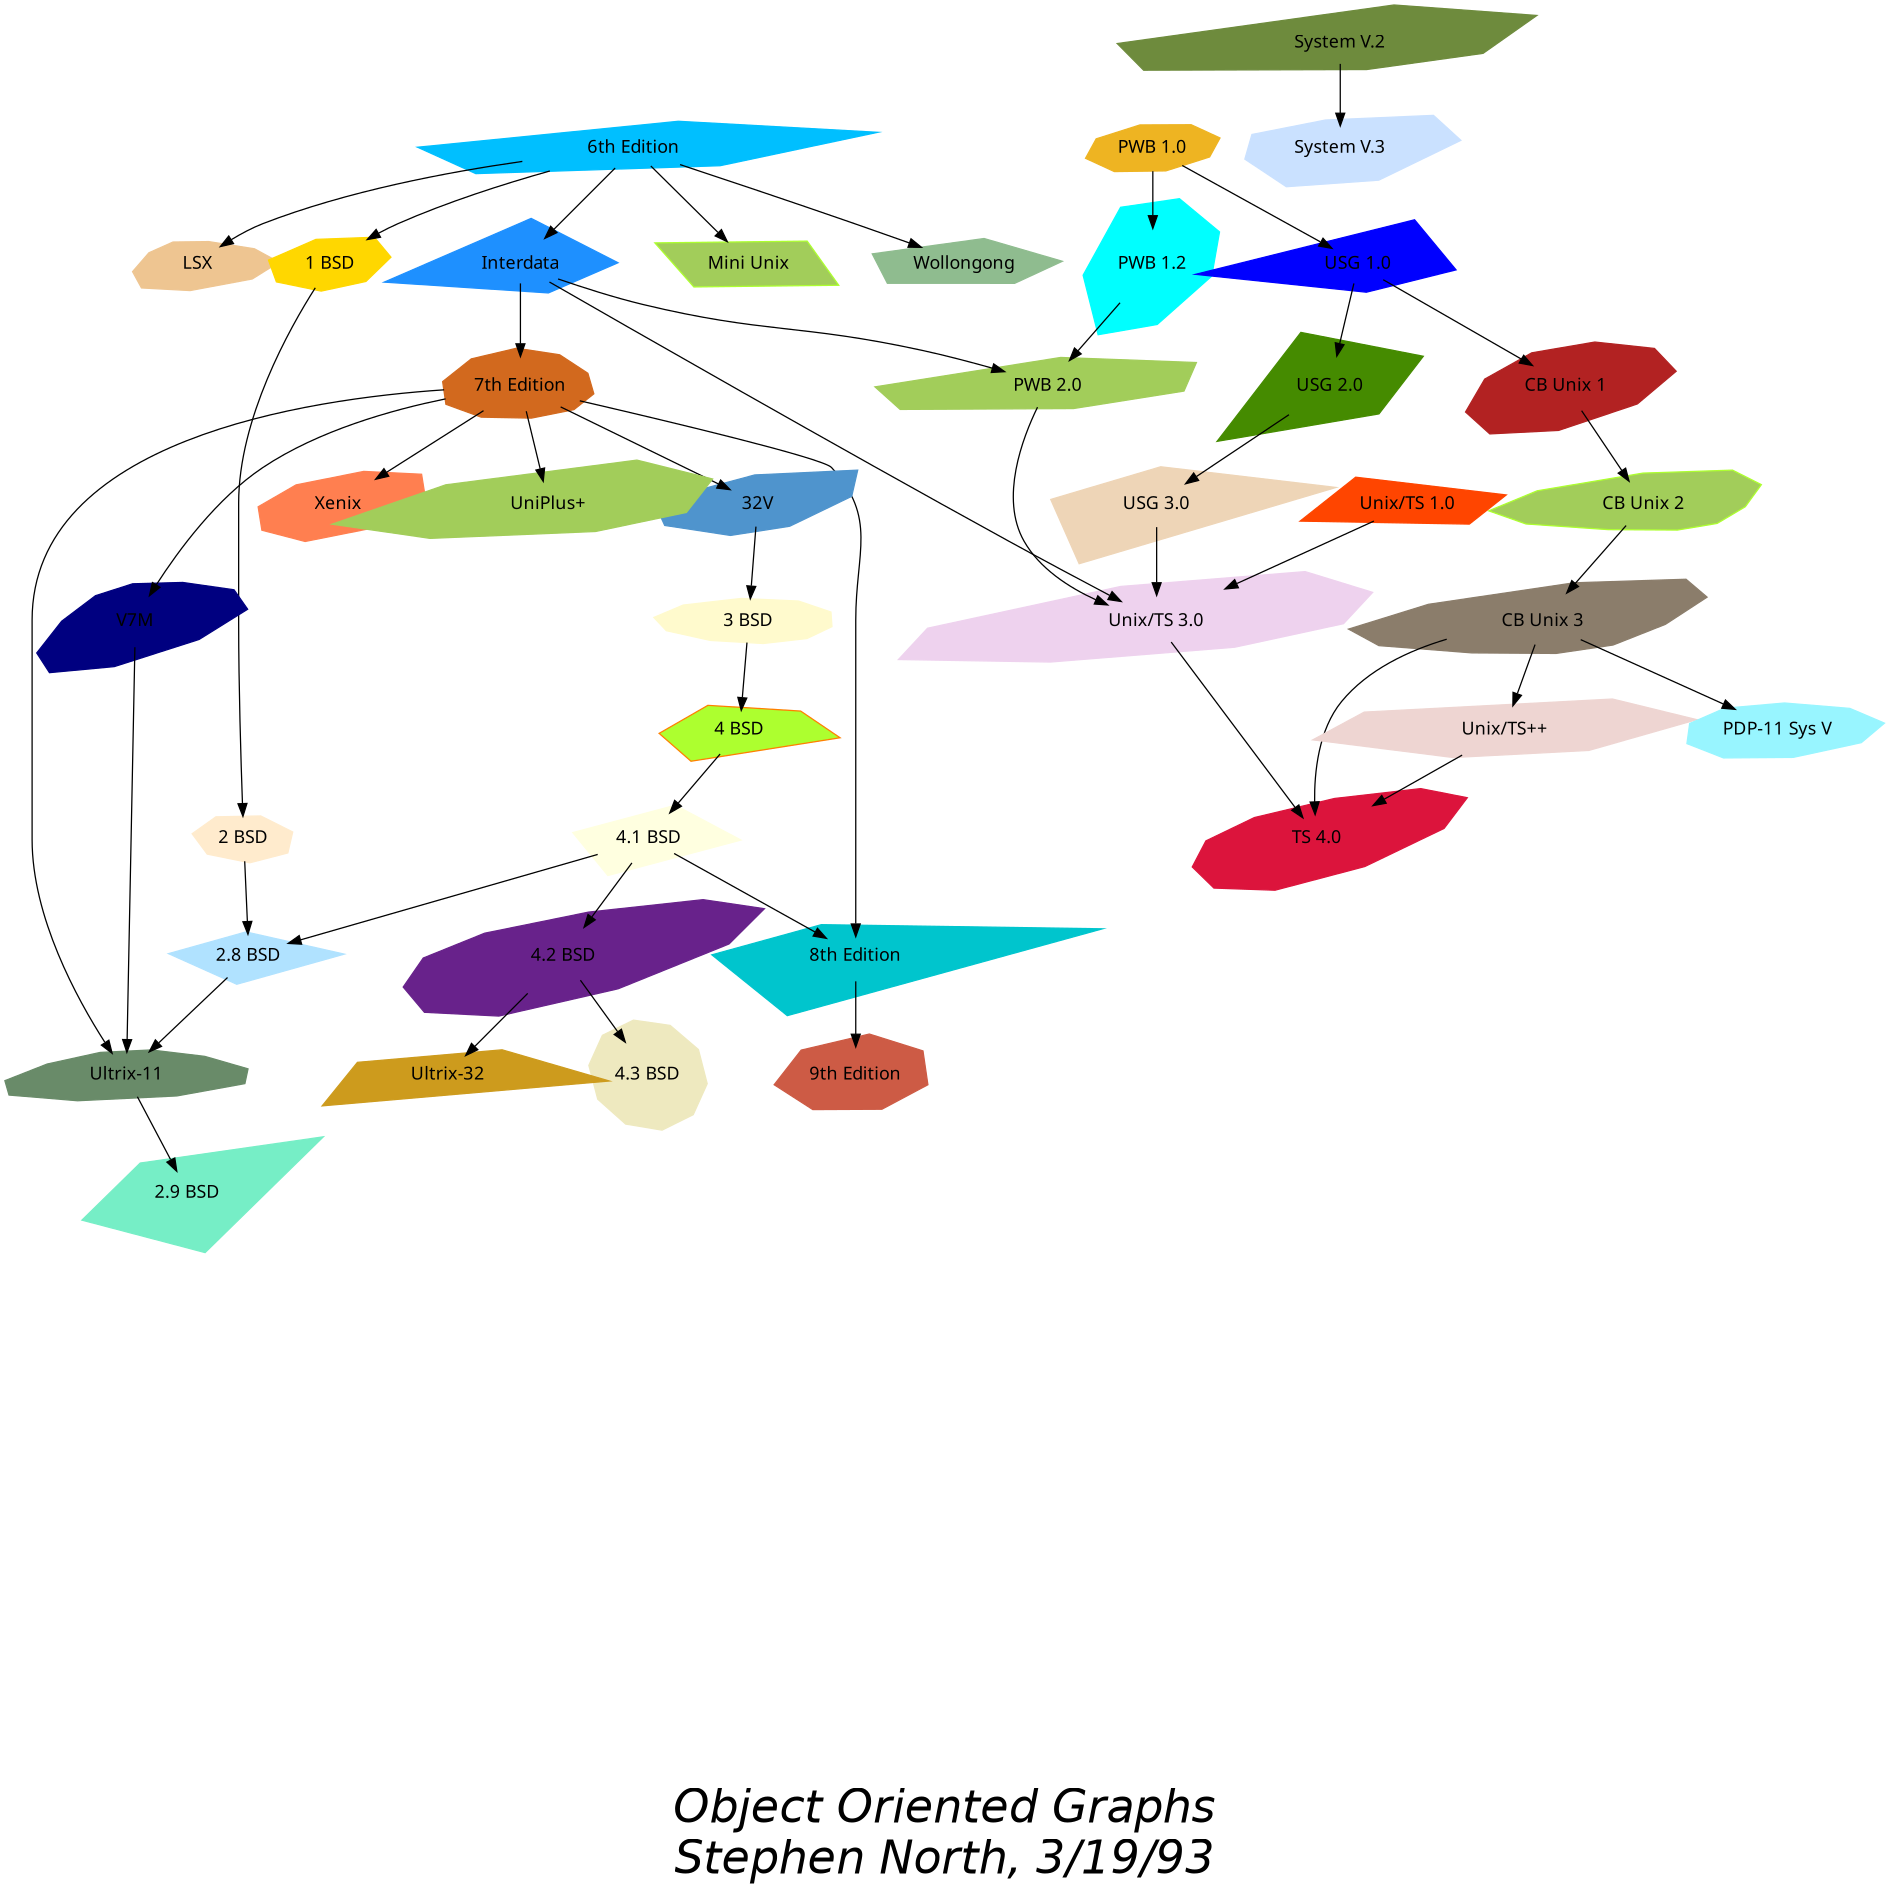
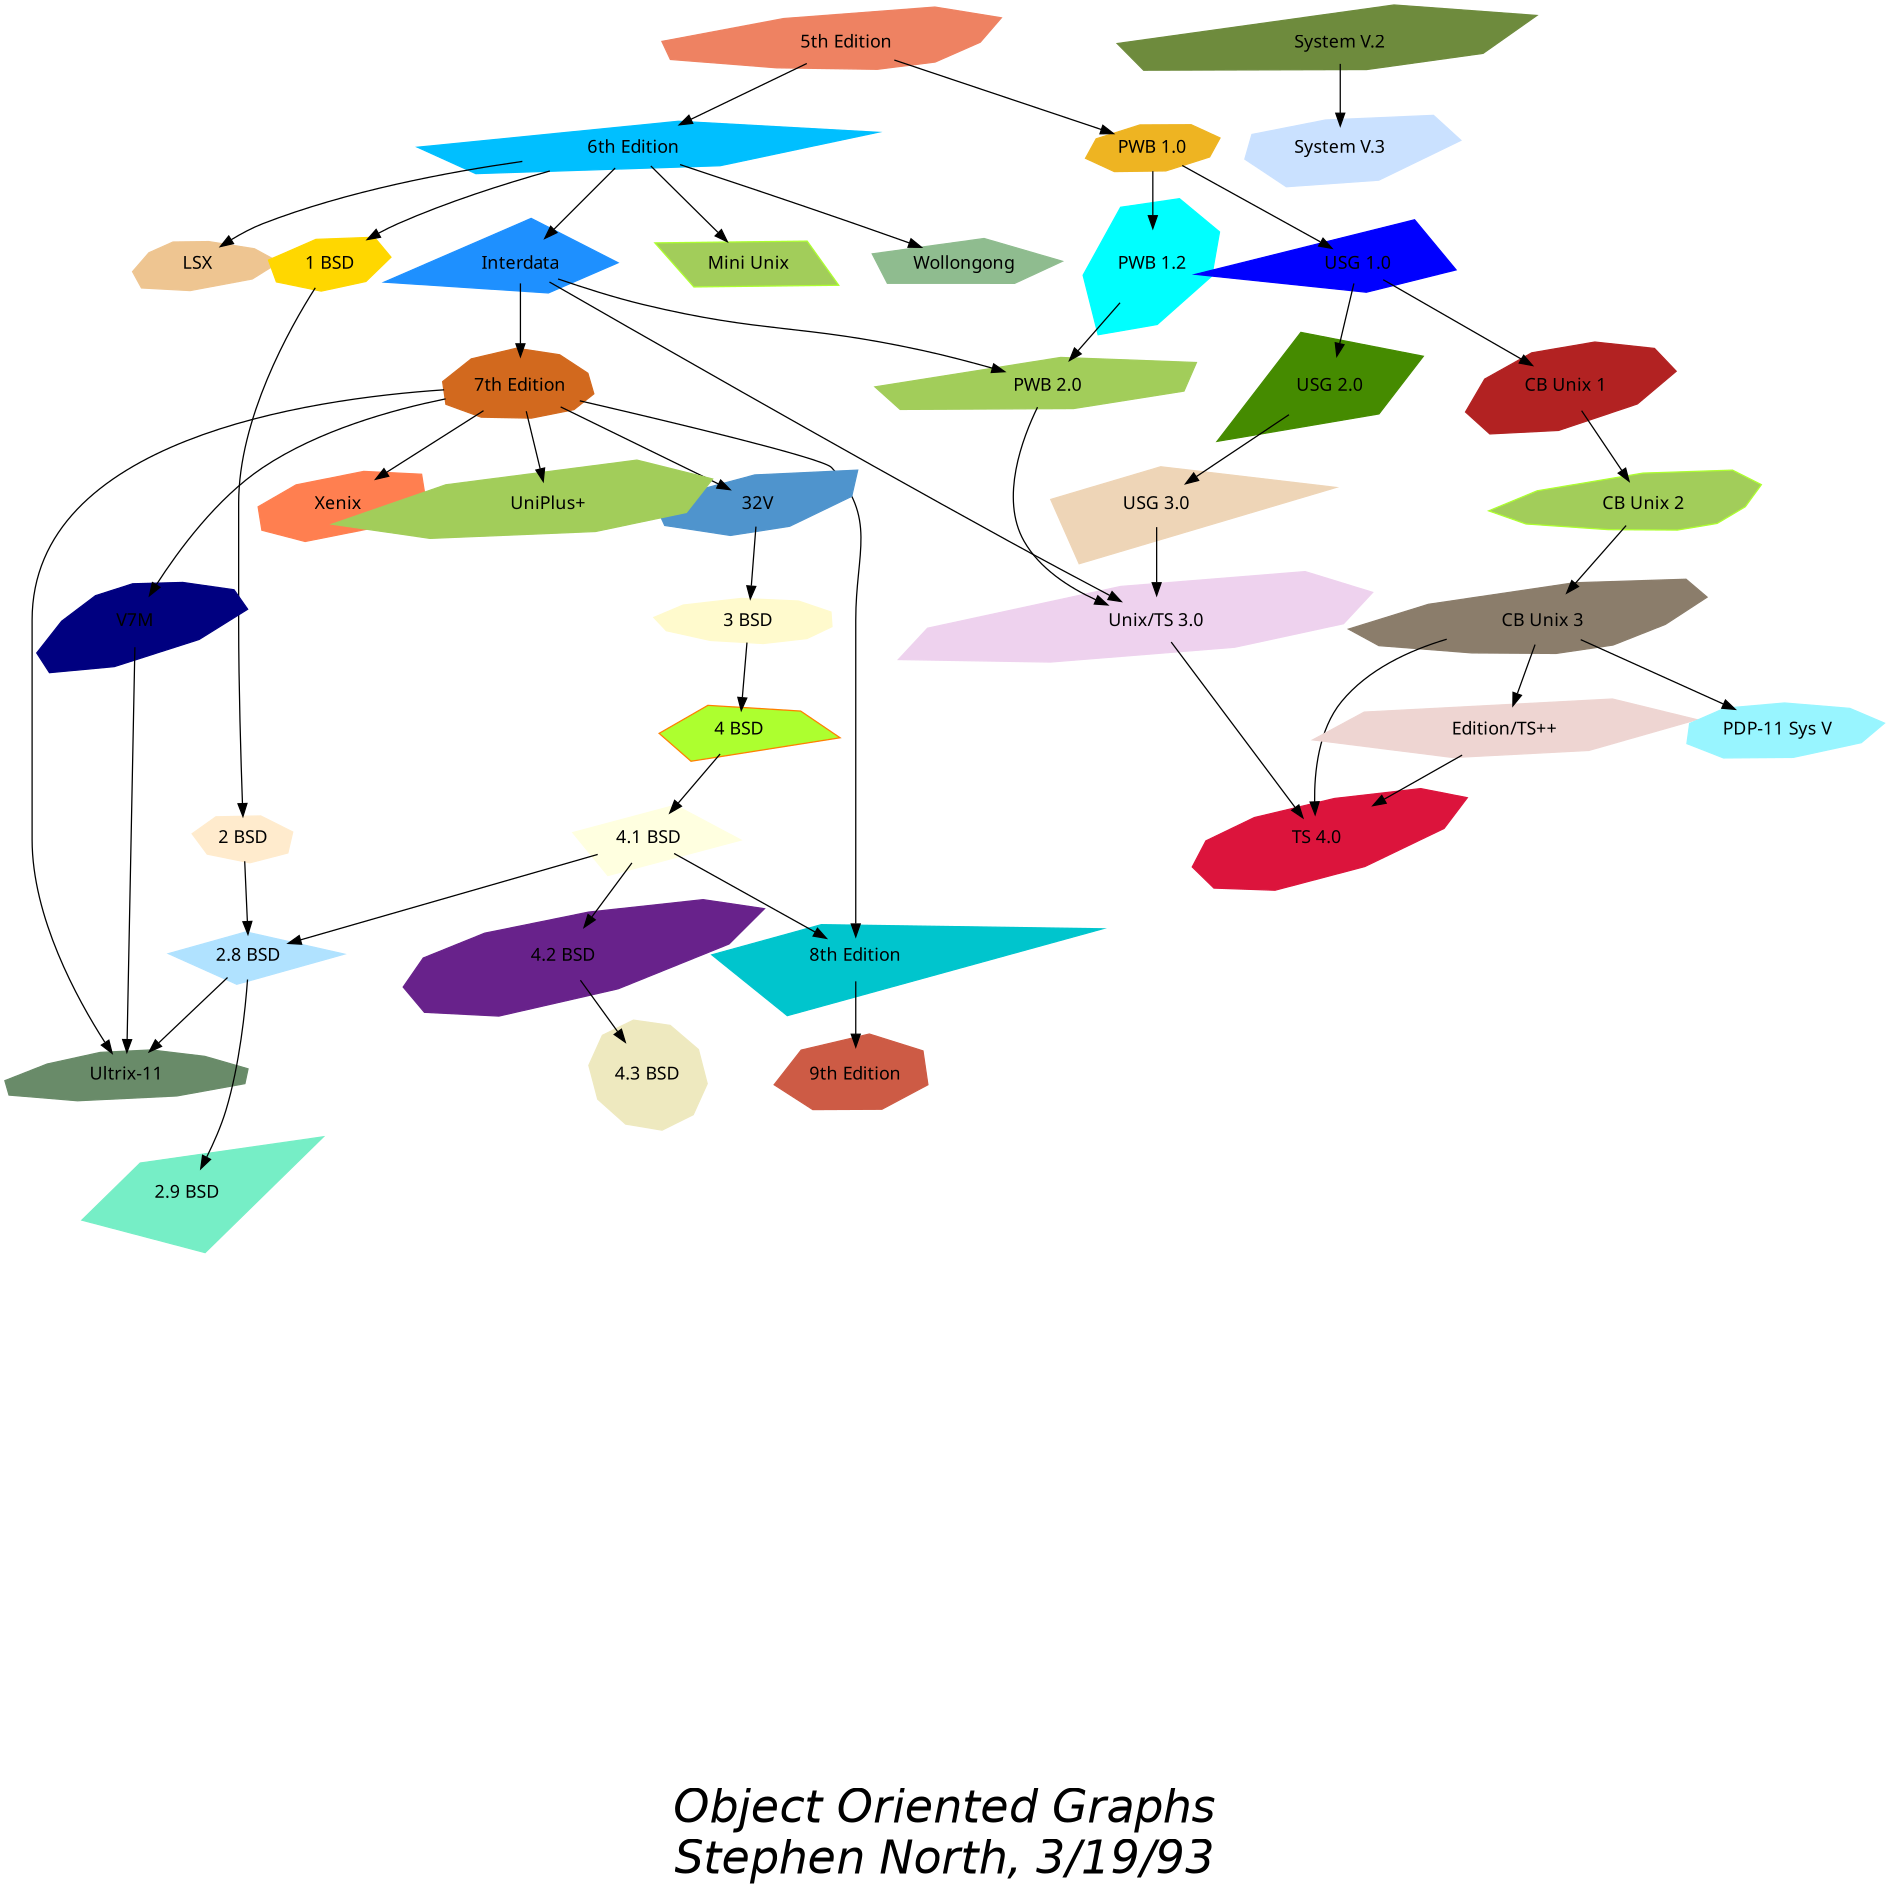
  digraph {
    fontname="Helvetica-Oblique"
    fontsize=36
    label="\n\n\n\nObject Oriented Graphs\nStephen North, 3/19/93"
    node [color=greenyellow fontname="Helvetica-Outline" orientation=50 shape=polygon sides=4 style=filled]
+   "5th Edition" [color=salmon2 distortion=0.936354 orientation=28 sides=9 skew=-0.126818]
    "6th Edition" [color=deepskyblue distortion=0.238792 orientation=11 sides=5 skew=0.995935]
    "PWB 1.0" [color=goldenrod2 distortion=0.019636 orientation=79 sides=8 skew=-0.440424]
    LSX [color=burlywood2 distortion=-0.698271 orientation=22 sides=9 skew=-0.195492]
    "1 BSD" [color=gold1 distortion=0.265084 orientation=26 sides=7 skew=0.403659]
    "Mini Unix" [distortion=0.039386 fillcolor=darkolivegreen3 orientation=2 skew=-0.461120]
    Wollongong [color=darkseagreen distortion=0.228564 orientation=63 sides=5 skew=-0.062846]
    Interdata [color=dodgerblue1 distortion=0.624013 orientation=56 skew=0.101396]
    "PWB 1.2" [color=cyan distortion=0.640971 orientation=84 sides=7 skew=-0.768455]
    "USG 1.0" [color=blue distortion=0.758942 orientation=42 skew=0.039886]
    "2 BSD" [color=blanchedalmond distortion=-0.010661 orientation=84 sides=7 skew=0.179249]
    "Unix/TS 3.0" [color=thistle2 distortion=0.731383 orientation=43 sides=8 skew=-0.824612]
    "PWB 2.0" [color=darkolivegreen3 distortion=0.592100 orientation=34 sides=6 skew=-0.719269]
    "7th Edition" [color=chocolate distortion=0.298417 orientation=65 sides=10 skew=0.310367]
    "CB Unix 1" [color=firebrick distortion=-0.348692 orientation=42 sides=9 skew=0.767058]
    "USG 2.0" [color=chartreuse4 distortion=0.748625 orientation=74 skew=-0.647656]
    "2.8 BSD" [color=lightskyblue1 distortion=-0.239422 orientation=44 skew=0.053841]
    "TS 4.0" [color=crimson distortion=-0.641701 sides=10 skew=-0.952502]
    "8th Edition" [color=turquoise3 distortion=-0.997093 skew=-0.061117]
    "32V" [color=steelblue3 distortion=0.878516 orientation=19 sides=7 skew=0.592905]
    V7M [color=navy distortion=-0.960249 orientation=32 sides=10 skew=0.460424]
    "Ultrix-11" [color=darkseagreen4 distortion=-0.633186 orientation=10 sides=10 skew=0.333125]
    Xenix [color=coral distortion=-0.337997 orientation=52 sides=8 skew=-0.760726]
    "UniPlus+" [color=darkolivegreen3 distortion=0.788483 orientation=39 sides=7 skew=-0.526284]
    "9th Edition" [color=coral3 distortion=0.138690 orientation=55 sides=7 skew=0.554049]
    "3 BSD" [color=lemonchiffon distortion=0.251820 orientation=18 sides=10 skew=-0.530618]
    "4 BSD" [color=darkorange1 distortion=-0.772300 fillcolor=greenyellow orientation=24 sides=5 skew=-0.028475]
    "2.9 BSD" [color=aquamarine2 distortion=-0.843381 orientation=70 skew=-0.601395]
    "4.1 BSD" [color=lightyellow1 distortion=-0.226170 orientation=38 skew=0.504053]
    "4.2 BSD" [color=darkorchid4 distortion=-0.807349 sides=10 skew=-0.908842]
    "4.3 BSD" [color=lemonchiffon2 distortion=-0.030619 orientation=76 sides=10 skew=0.985021]
-   "Ultrix-32" [color=goldenrod3 distortion=-0.644209 orientation=21 skew=0.307836]
    "CB Unix 2" [distortion=0.851818 fillcolor=darkolivegreen3 orientation=32 sides=10 skew=-0.020120]
    "USG 3.0" [color=bisque2 distortion=-0.848455 orientation=44 skew=0.267152]
    "CB Unix 3" [color=bisque4 distortion=0.992237 orientation=29 sides=10 skew=0.256102]
-   "Unix/TS++" [color=mistyrose2 distortion=0.545461 orientation=16 sides=6 skew=0.313589]
+   "Unix/TS++" [color=mistyrose2 distortion=0.545461 orientation=16 sides=6 skew=0.313589 label="Edition/TS++"]
    "PDP-11 Sys V" [color=cadetblue1 distortion=-0.267769 orientation=40 sides=9 skew=0.271226]
-   "Unix/TS 1.0" [color=orangered distortion=0.305594 orientation=75 skew=0.070516]
    "System V.2" [color=darkolivegreen4 distortion=0.985153 orientation=33 sides=6 skew=-0.399752]
    "System V.3" [color=lightsteelblue1 distortion=-0.687574 orientation=58 sides=7 skew=-0.180116]
+   "5th Edition" -> "6th Edition"
+   "5th Edition" -> "PWB 1.0"
    "6th Edition" -> LSX
    "6th Edition" -> "1 BSD"
    "6th Edition" -> "Mini Unix"
    "6th Edition" -> Wollongong
    "6th Edition" -> Interdata
    "PWB 1.0" -> "PWB 1.2"
    "PWB 1.0" -> "USG 1.0"
    "1 BSD" -> "2 BSD"
    Interdata -> "Unix/TS 3.0"
    Interdata -> "PWB 2.0"
    Interdata -> "7th Edition"
    "PWB 1.2" -> "PWB 2.0"
    "USG 1.0" -> "CB Unix 1"
    "USG 1.0" -> "USG 2.0"
    "2 BSD" -> "2.8 BSD"
    "Unix/TS 3.0" -> "TS 4.0"
    "PWB 2.0" -> "Unix/TS 3.0"
    "7th Edition" -> "8th Edition"
    "7th Edition" -> "32V"
    "7th Edition" -> V7M
    "7th Edition" -> "Ultrix-11"
    "7th Edition" -> Xenix
    "7th Edition" -> "UniPlus+"
    "CB Unix 1" -> "CB Unix 2"
    "USG 2.0" -> "USG 3.0"
    "2.8 BSD" -> "Ultrix-11"
-   "Ultrix-11" -> "2.9 BSD"
+   "2.8 BSD" -> "2.9 BSD"
    "8th Edition" -> "9th Edition"
    "32V" -> "3 BSD"
    V7M -> "Ultrix-11"
    "3 BSD" -> "4 BSD"
    "4 BSD" -> "4.1 BSD"
    "4.1 BSD" -> "2.8 BSD"
    "4.1 BSD" -> "8th Edition"
    "4.1 BSD" -> "4.2 BSD"
    "4.2 BSD" -> "4.3 BSD"
-   "4.2 BSD" -> "Ultrix-32"
    "CB Unix 2" -> "CB Unix 3"
    "USG 3.0" -> "Unix/TS 3.0"
    "CB Unix 3" -> "TS 4.0"
    "CB Unix 3" -> "Unix/TS++"
    "CB Unix 3" -> "PDP-11 Sys V"
    "Unix/TS++" -> "TS 4.0"
-   "Unix/TS 1.0" -> "Unix/TS 3.0"
    "System V.2" -> "System V.3"
  }
